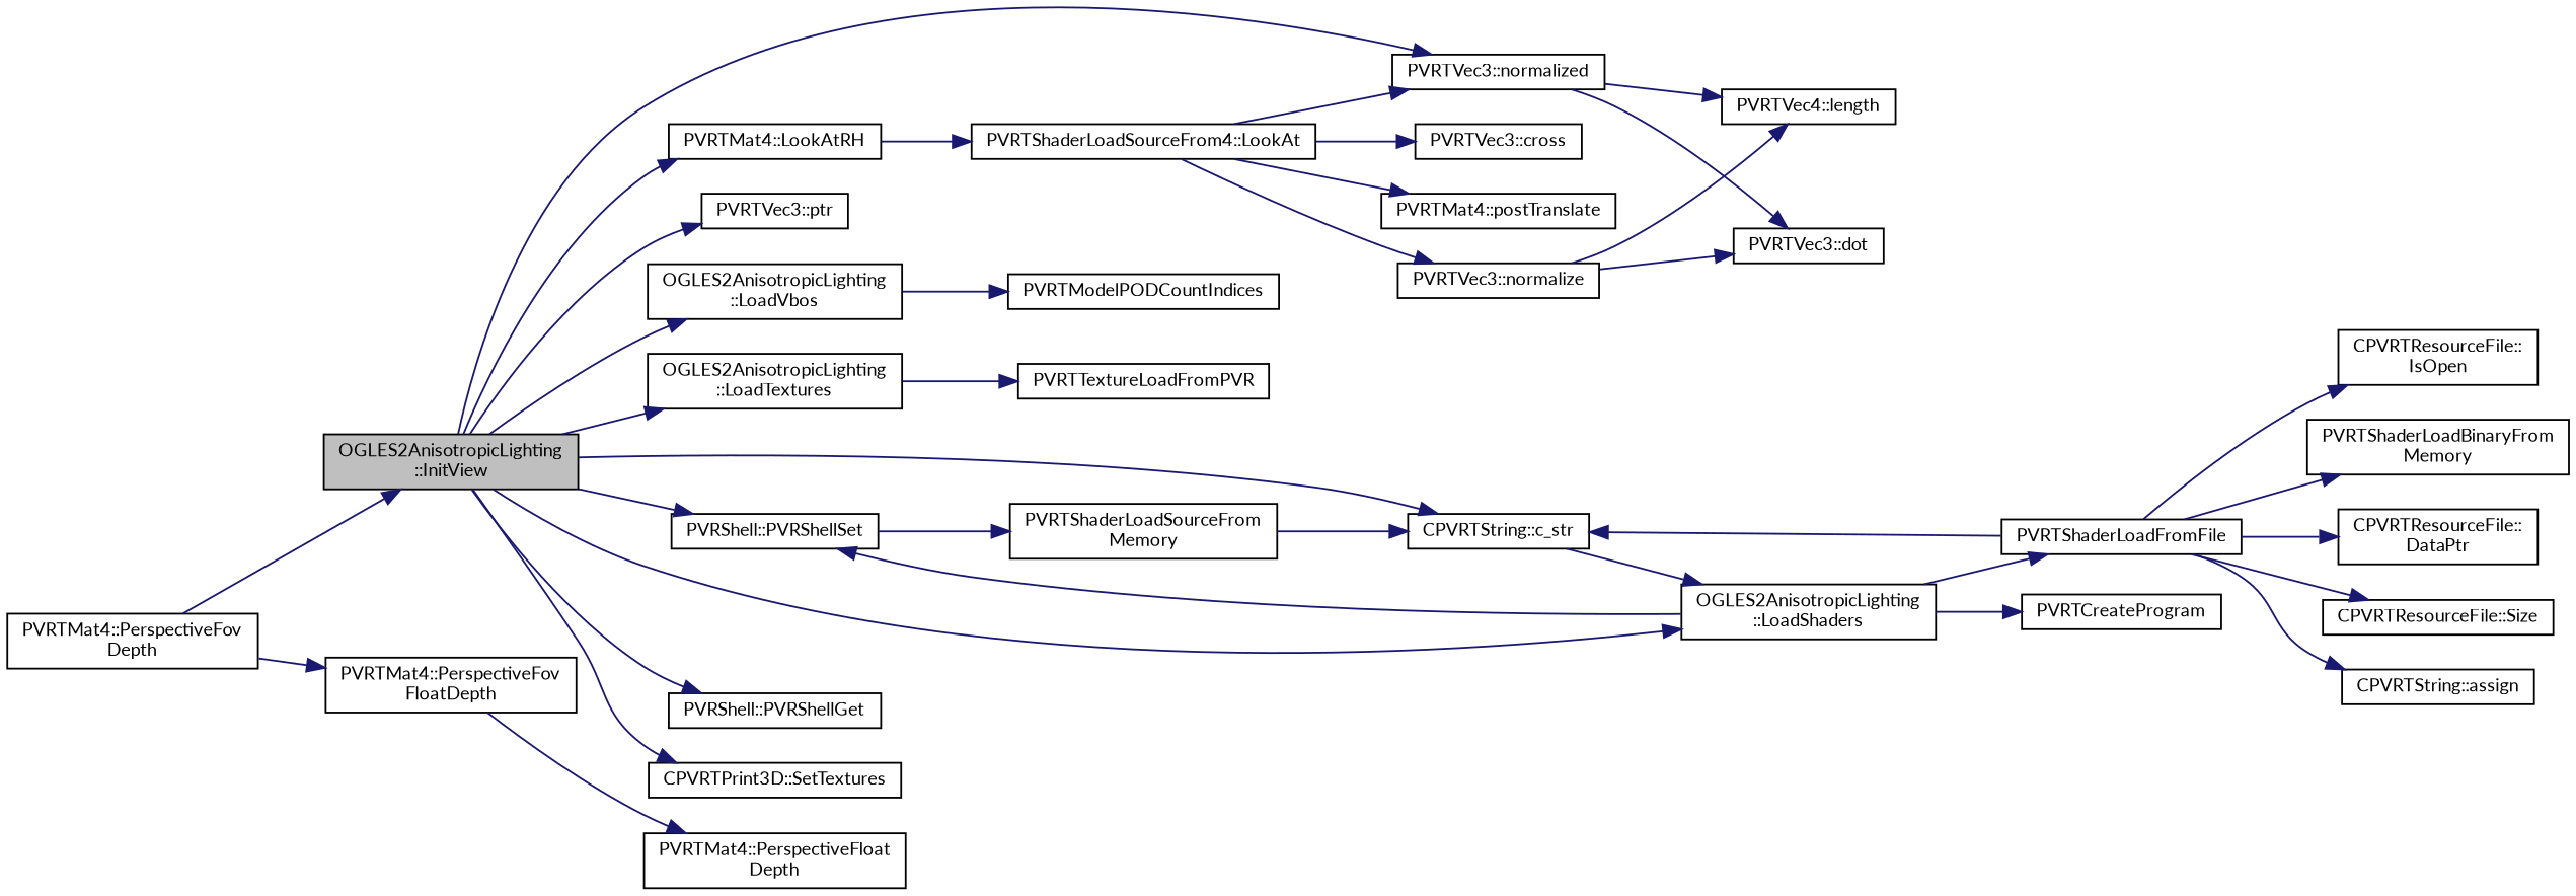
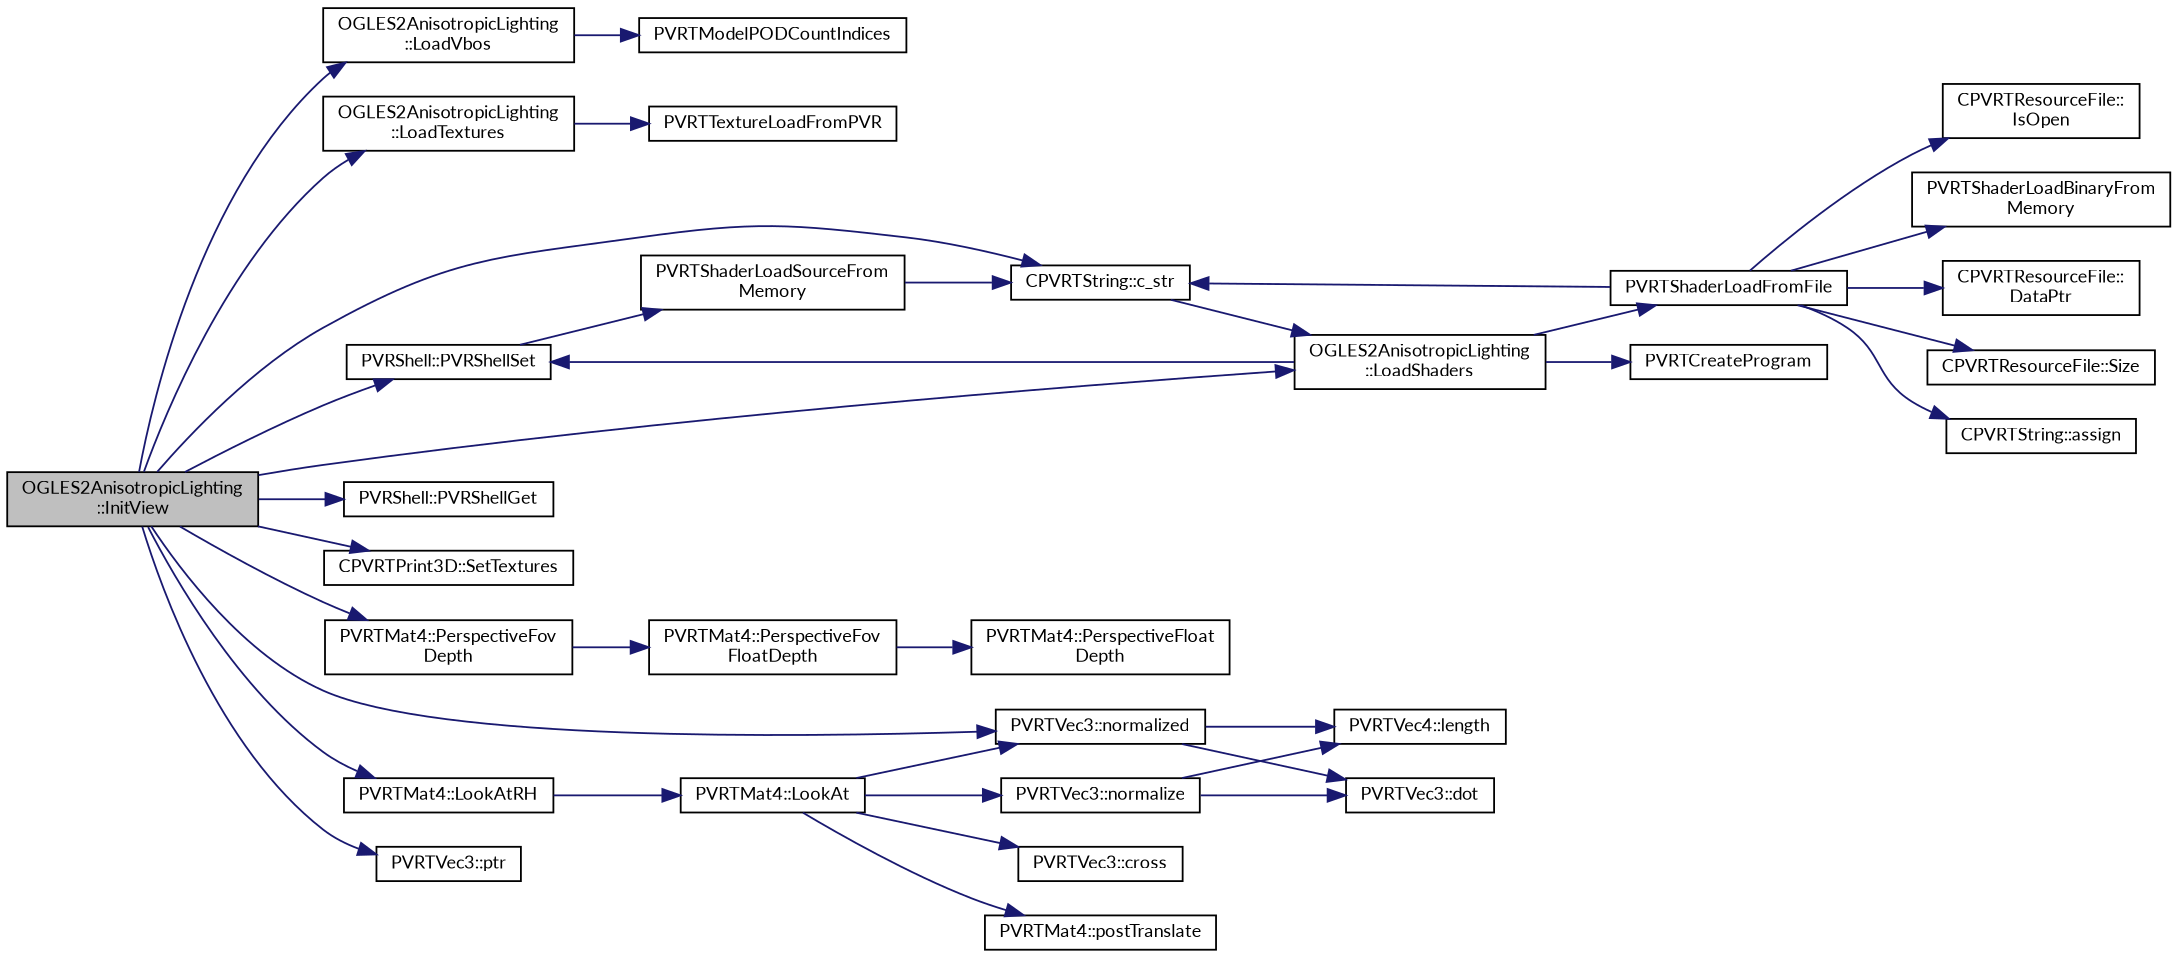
  digraph {
    fontname=Lato
    rankdir=LR
    node [color=black fillcolor=white fontname=Lato fontsize=10 shape=record style=filled]
    edge [color=midnightblue fontname=Lato fontsize=10 labelfontname=Helvetica labelfontsize=10 style=solid]
    n1 [fillcolor=grey75 fontcolor=black height=0.2 label="OGLES2AnisotropicLighting\l::InitView" width=0.4]
    n2 [height=0.2 label="OGLES2AnisotropicLighting\l::LoadVbos" width=0.4]
    n3 [height=0.2 label="OGLES2AnisotropicLighting\l::LoadTextures" width=0.4]
    n4 [height=0.2 label="PVRShell::PVRShellSet" width=0.4]
    n5 [height=0.2 label="CPVRTString::c_str" width=0.4]
    n6 [height=0.2 label="OGLES2AnisotropicLighting\l::LoadShaders" width=0.4]
    n7 [height=0.2 label="PVRShell::PVRShellGet" width=0.4]
    n8 [height=0.2 label="CPVRTPrint3D::SetTextures" width=0.4]
    n9 [height=0.2 label="PVRTMat4::PerspectiveFov\lDepth" width=0.4]
    n10 [height=0.2 label="PVRTMat4::LookAtRH" width=0.4]
    n11 [height=0.2 label="PVRTVec3::normalized" width=0.4]
    n12 [height=0.2 label="PVRTVec3::ptr" width=0.4]
    n13 [height=0.2 label=PVRTModelPODCountIndices width=0.4]
    n14 [height=0.2 label=PVRTTextureLoadFromPVR width=0.4]
    n15 [height=0.2 label="PVRTShaderLoadSourceFrom\lMemory" width=0.4]
    n16 [height=0.2 label=PVRTShaderLoadFromFile width=0.4]
    n17 [height=0.2 label=PVRTCreateProgram width=0.4]
    n18 [height=0.2 label="PVRTMat4::PerspectiveFov\lFloatDepth" width=0.4]
-   n19 [height=0.2 label="PVRTShaderLoadSourceFrom4::LookAt" width=0.4]
+   n19 [height=0.2 label="PVRTMat4::LookAt" width=0.4]
    n20 [height=0.2 label="PVRTVec3::dot" width=0.4]
    n21 [height=0.2 label="PVRTVec4::length" width=0.4]
    n22 [height=0.2 label="CPVRTResourceFile::\lIsOpen" width=0.4]
    n23 [height=0.2 label="PVRTShaderLoadBinaryFrom\lMemory" width=0.4]
    n24 [height=0.2 label="CPVRTResourceFile::\lDataPtr" width=0.4]
    n25 [height=0.2 label="CPVRTResourceFile::Size" width=0.4]
    n26 [height=0.2 label="CPVRTString::assign" width=0.4]
    n27 [height=0.2 label="PVRTMat4::PerspectiveFloat\lDepth" width=0.4]
    n28 [height=0.2 label="PVRTVec3::normalize" width=0.4]
    n29 [height=0.2 label="PVRTVec3::cross" width=0.4]
    n30 [height=0.2 label="PVRTMat4::postTranslate" width=0.4]
    n1 -> n2
    n1 -> n3
    n1 -> n4
    n1 -> n5
    n1 -> n6
    n1 -> n7
    n1 -> n8
-   n9 -> n1
+   n1 -> n9
    n1 -> n10
    n1 -> n11
    n1 -> n12
    n2 -> n13
    n3 -> n14
    n4 -> n15
    n5 -> n6
    n6 -> n4
    n6 -> n16
    n6 -> n17
    n9 -> n18
    n10 -> n19
    n11 -> n20
    n11 -> n21
    n15 -> n5
    n16 -> n5
    n16 -> n22
    n16 -> n23
    n16 -> n24
    n16 -> n25
    n16 -> n26
    n18 -> n27
    n19 -> n11
    n19 -> n28
    n19 -> n29
    n19 -> n30
    n28 -> n20
    n28 -> n21
  }
